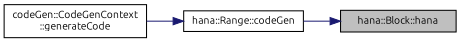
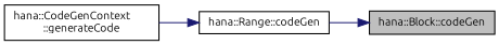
  digraph {
    fontname=Ubuntu
    rankdir=RL
    node [color=black fillcolor=white fontname=Ubuntu fontsize=10 shape=record style=filled]
    edge [color=midnightblue dir=back fontname=Ubuntu fontsize=10 labelfontname=Helvetica labelfontsize=10 style=solid]
-   n1 [fillcolor=grey75 fontcolor=black height=0.2 label="hana::Block::hana" width=0.4]
+   n1 [fillcolor=grey75 fontcolor=black height=0.2 label="hana::Block::codeGen" width=0.4]
    n2 [height=0.2 label="hana::Range::codeGen" width=0.4]
-   n3 [height=0.2 label="codeGen::CodeGenContext\l::generateCode" width=0.4]
+   n3 [height=0.2 label="hana::CodeGenContext\l::generateCode" width=0.4]
    n1 -> n2
    n2 -> n3
  }
